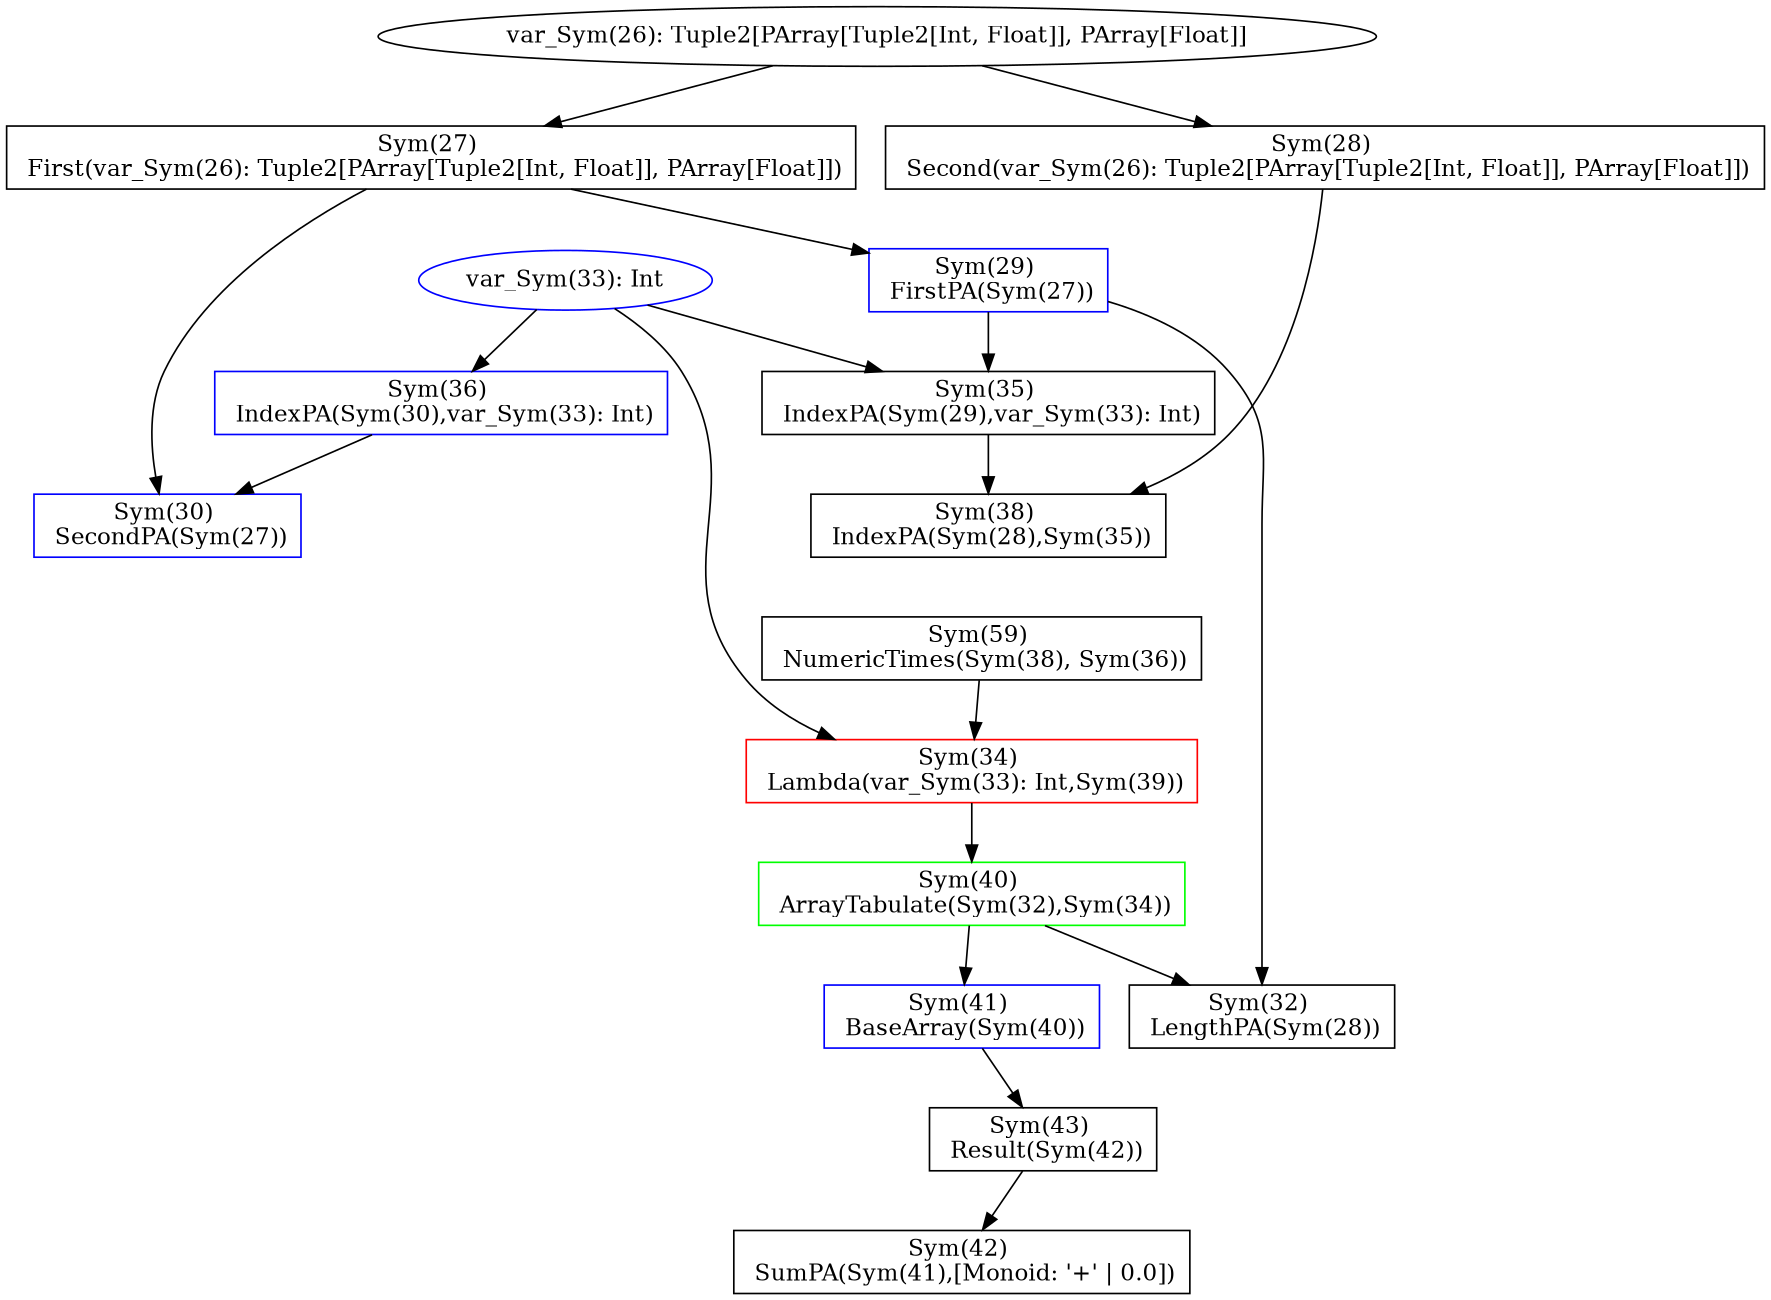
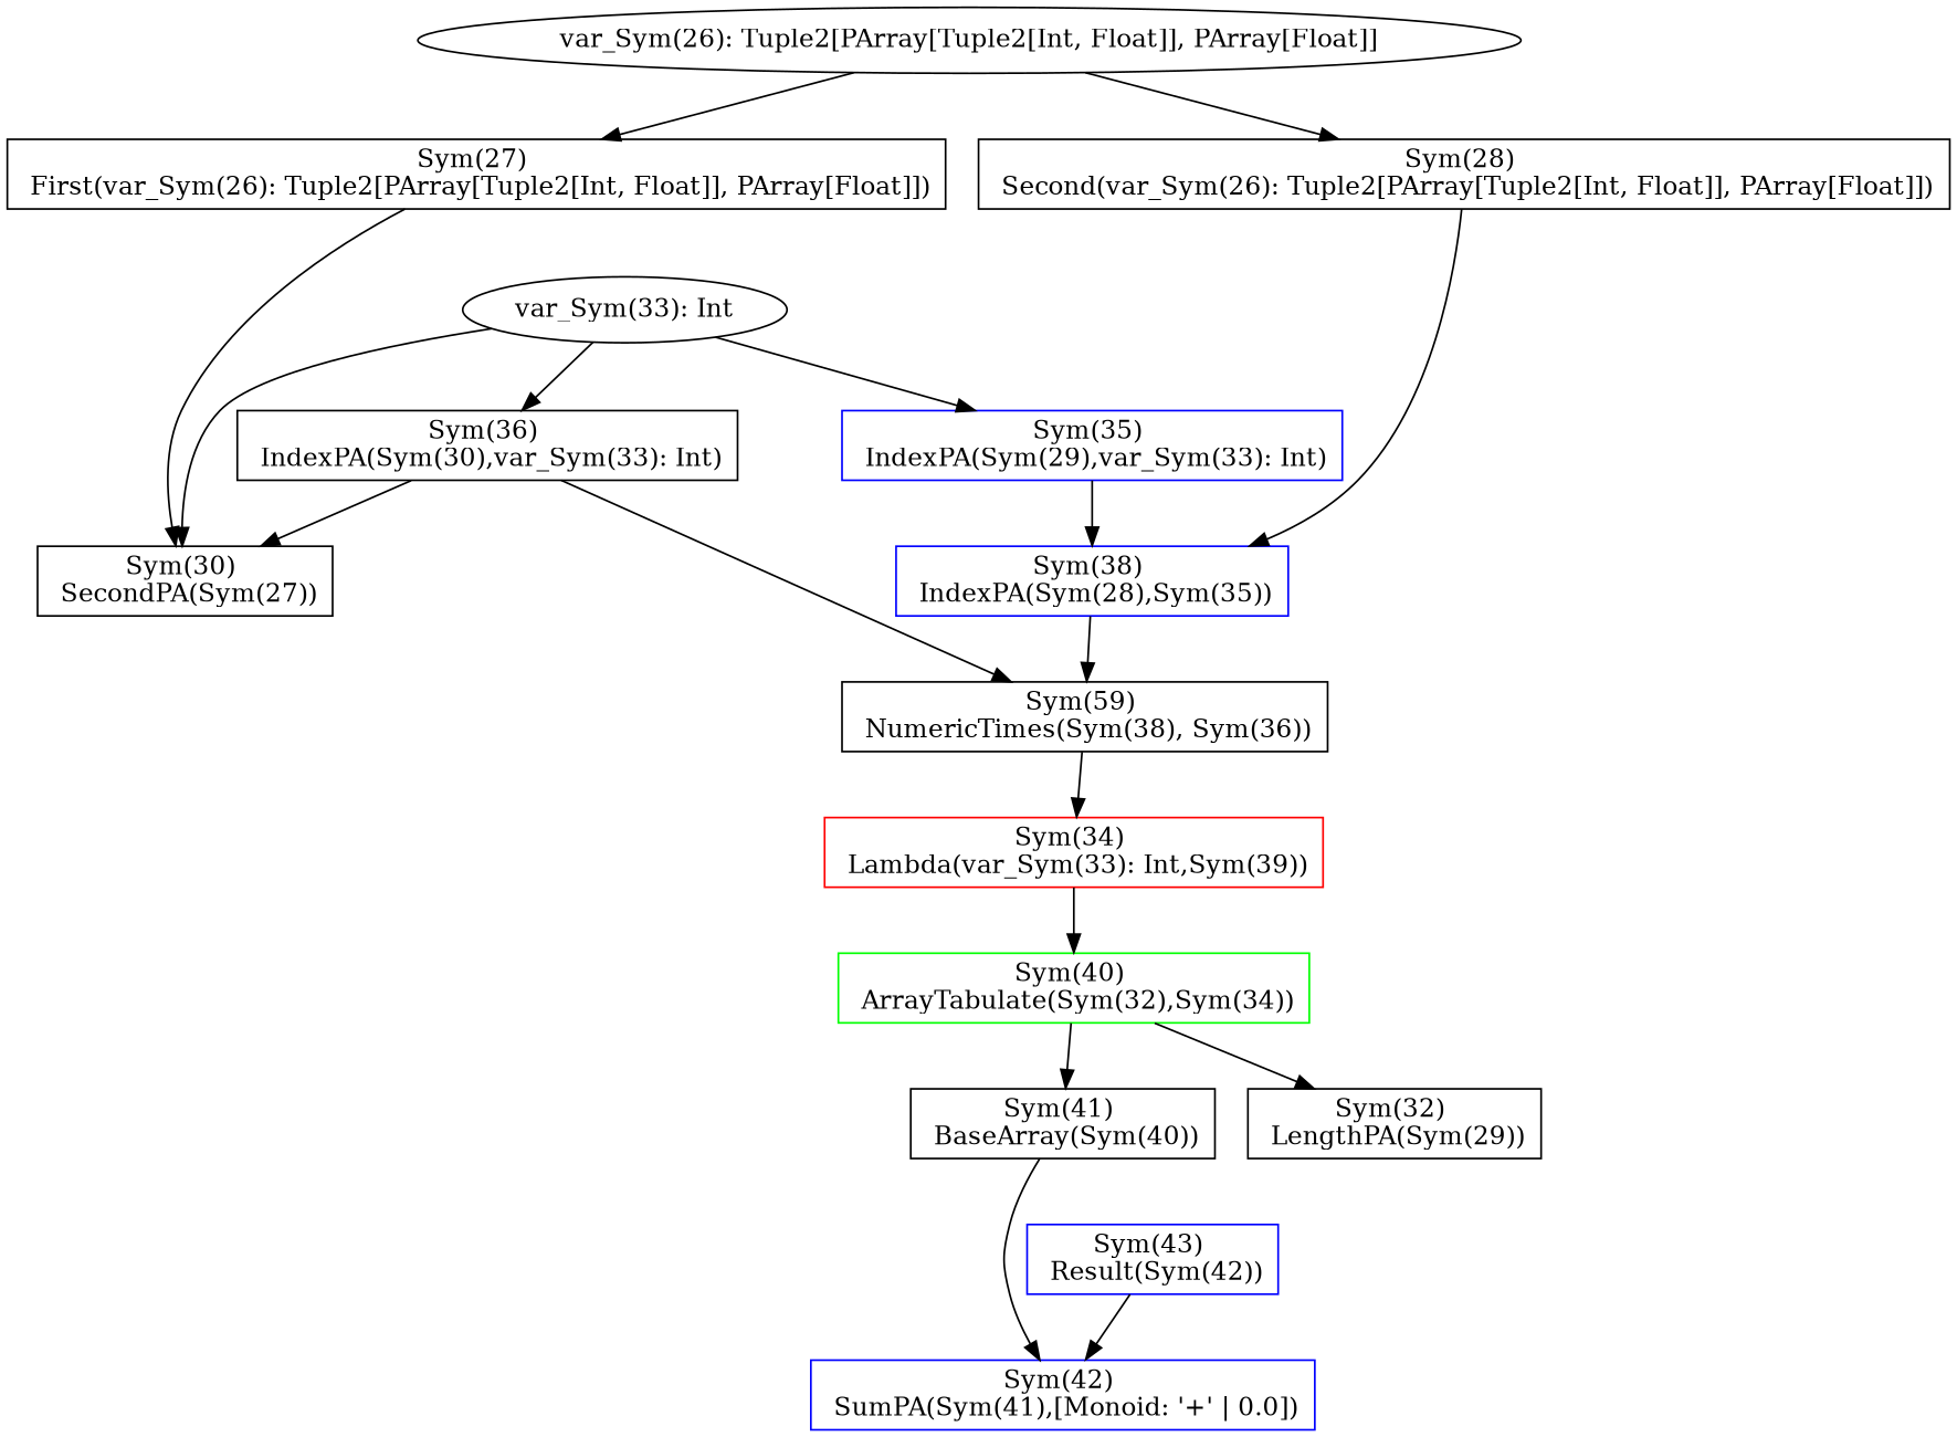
  digraph {
    node [shape=box]
    n1 [label="Sym(27) \n First(var_Sym(26): Tuple2[PArray[Tuple2[Int, Float]], PArray[Float]])"]
-   n2 [color=blue label="Sym(29) \n FirstPA(Sym(27))"]
-   n3 [color=blue label="Sym(30) \n SecondPA(Sym(27))"]
-   n4 [label="Sym(32) \n LengthPA(Sym(28))"]
-   n5 [label="Sym(35) \n IndexPA(Sym(29),var_Sym(33): Int)"]
+   n3 [color=black label="Sym(30) \n SecondPA(Sym(27))"]
+   n4 [label="Sym(32) \n LengthPA(Sym(29))"]
+   n5 [label="Sym(35) \n IndexPA(Sym(29),var_Sym(33): Int)" color=blue]
    "var_Sym(26): Tuple2[PArray[Tuple2[Int, Float]], PArray[Float]]" [shape=""]
    n7 [label="Sym(28) \n Second(var_Sym(26): Tuple2[PArray[Tuple2[Int, Float]], PArray[Float]])"]
-   n8 [label="Sym(38) \n IndexPA(Sym(28),Sym(35))"]
+   n8 [label="Sym(38) \n IndexPA(Sym(28),Sym(35))" color=blue]
    n9 [color=green label="Sym(40) \n ArrayTabulate(Sym(32),Sym(34))"]
-   n10 [color=blue label="Sym(41) \n BaseArray(Sym(40))"]
+   n10 [color=black label="Sym(41) \n BaseArray(Sym(40))"]
    n11 [label="Sym(59) \n NumericTimes(Sym(38), Sym(36))"]
-   "var_Sym(33): Int" [color=blue shape=""]
-   n13 [label="Sym(36) \n IndexPA(Sym(30),var_Sym(33): Int)" color=blue]
+   "var_Sym(33): Int" [shape=""]
+   n13 [label="Sym(36) \n IndexPA(Sym(30),var_Sym(33): Int)"]
    n14 [color=red label="Sym(34) \n Lambda(var_Sym(33): Int,Sym(39))"]
-   n15 [label="Sym(42) \n SumPA(Sym(41),[Monoid: '+' | 0.0])"]
-   n16 [label="Sym(43) \n Result(Sym(42))"]
-   n1 -> n2
+   n15 [label="Sym(42) \n SumPA(Sym(41),[Monoid: '+' | 0.0])" color=blue]
+   n16 [label="Sym(43) \n Result(Sym(42))" color=blue]
    n1 -> n3
-   n2 -> n4
-   n2 -> n5
    n5 -> n8
    "var_Sym(26): Tuple2[PArray[Tuple2[Int, Float]], PArray[Float]]" -> n1
    "var_Sym(26): Tuple2[PArray[Tuple2[Int, Float]], PArray[Float]]" -> n7
    n7 -> n8
+   n8 -> n11
    n9 -> n4
    n9 -> n10
-   n10 -> n16
+   n10 -> n15
    n11 -> n14
    "var_Sym(33): Int" -> n5
    "var_Sym(33): Int" -> n13
-   "var_Sym(33): Int" -> n14
+   "var_Sym(33): Int" -> n3
    n13 -> n3
+   n13 -> n11
    n14 -> n9
    n16 -> n15
  }
